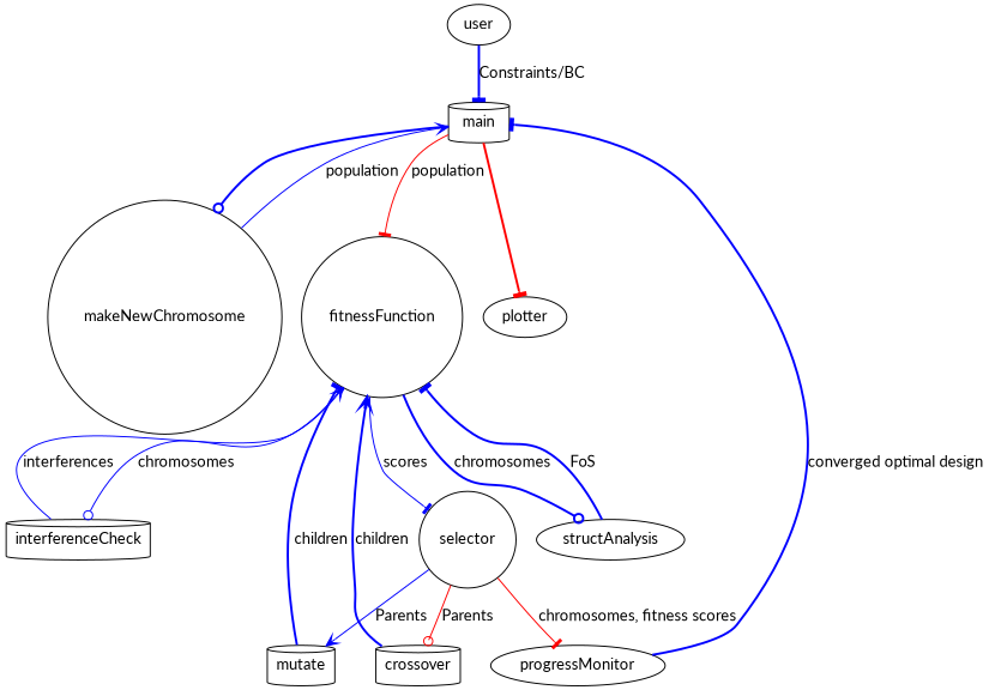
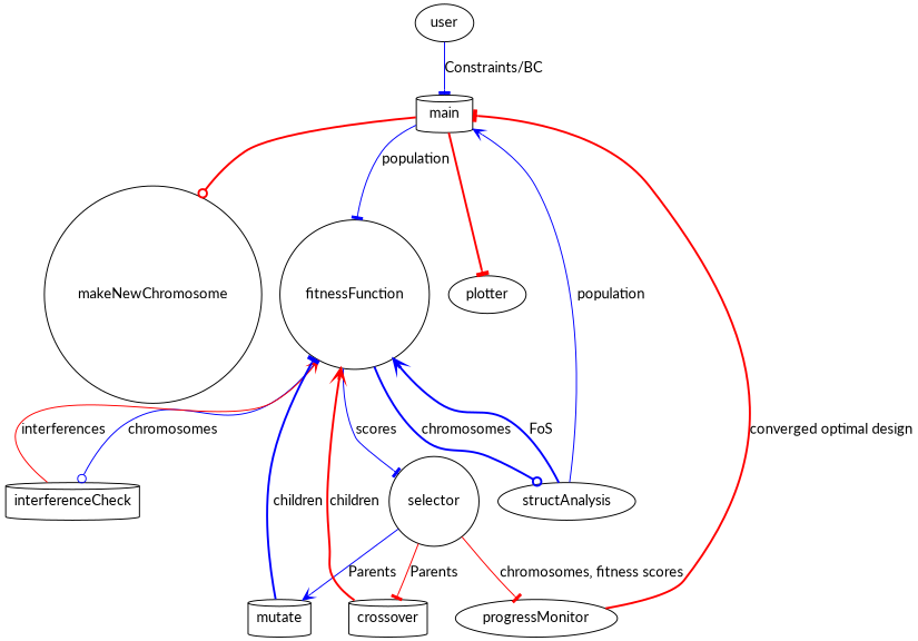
  digraph {
    fontname=Lato
    node [fontname=Lato shape=cylinder]
    edge [arrowhead=tee color=blue fontname=Lato style=solid]
    main
    user [shape=ellipse]
    makeNewChromosome [shape=circle]
    fitnessFunction [shape=circle]
    plotter [shape=ellipse]
    structAnalysis [shape=ellipse]
    interferenceCheck
    selector [shape=circle]
    mutate
    crossover
    progressMonitor [shape=ellipse]
-   main -> makeNewChromosome [arrowhead=odot style=bold]
-   main -> fitnessFunction [color=red label=population]
+   main -> makeNewChromosome [arrowhead=odot color=red style=bold]
+   main -> fitnessFunction [label=population]
    main -> plotter [color=red style=bold]
-   user -> main [label="Constraints/BC" style=bold]
-   makeNewChromosome -> main [arrowhead=vee label=population]
+   user -> main [label="Constraints/BC"]
+   structAnalysis -> main [arrowhead=vee label=population]
    fitnessFunction -> structAnalysis [arrowhead=odot label=chromosomes style=bold]
    fitnessFunction -> interferenceCheck [arrowhead=odot label=chromosomes]
    fitnessFunction -> selector [label=scores]
-   structAnalysis -> fitnessFunction [label=FoS style=bold]
-   interferenceCheck -> fitnessFunction [arrowhead=vee label=interferences]
+   structAnalysis -> fitnessFunction [arrowhead=vee label=FoS style=bold]
+   interferenceCheck -> fitnessFunction [arrowhead=vee color=red label=interferences]
    selector -> mutate [arrowhead=vee label=Parents]
-   selector -> crossover [arrowhead=odot color=red label=Parents]
+   selector -> crossover [color=red label=Parents]
    selector -> progressMonitor [color=red label="chromosomes, fitness scores"]
    mutate -> fitnessFunction [label=children style=bold]
-   crossover -> fitnessFunction [arrowhead=vee label=children style=bold]
-   progressMonitor -> main [label="converged optimal design" style=bold]
+   crossover -> fitnessFunction [arrowhead=vee color=red label=children style=bold]
+   progressMonitor -> main [color=red label="converged optimal design" style=bold]
  }
